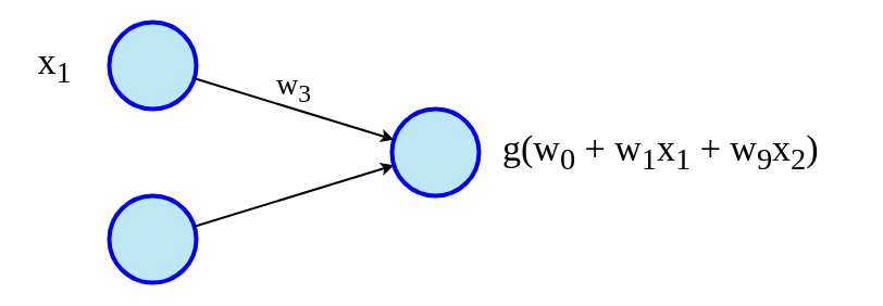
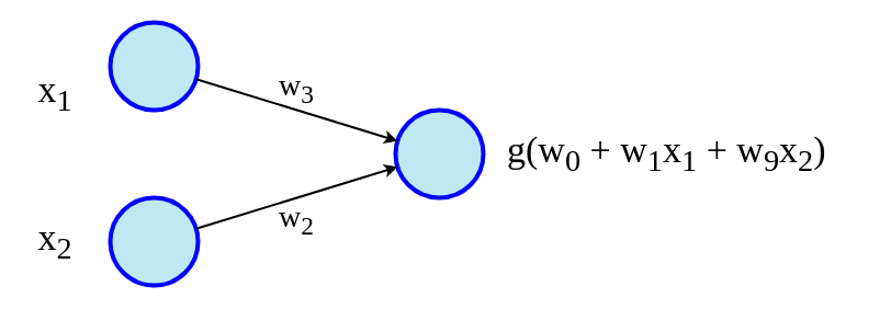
  <mxCell id="0" />
  <mxCell id="1" parent="0" />
  <mxCell id="2" value="" style="ellipse;whiteSpace=wrap;html=1;aspect=fixed;fillColor=#BDE9F4;strokeColor=#0000FF;strokeWidth=4;" vertex="1" parent="1"><mxGeometry x="100" y="20" width="80" height="80" as="geometry" /></mxCell>
- <mxCell id="3" value="&lt;font style=&quot;font-size: 34px&quot; face=&quot;Times New Roman&quot;&gt;x&lt;sub&gt;1&lt;/sub&gt;&lt;/font&gt;" style="text;html=1;strokeColor=none;fillColor=none;align=center;verticalAlign=middle;whiteSpace=wrap;rounded=0;fontColor=default;" vertex="1" parent="1"><mxGeometry x="20" y="40" width="60" height="40" as="geometry" /></mxCell>
+ <mxCell id="3" value="&lt;font style=&quot;font-size: 34px&quot; face=&quot;Times New Roman&quot;&gt;x&lt;sub&gt;1&lt;/sub&gt;&lt;/font&gt;" style="text;html=1;strokeColor=none;fillColor=none;align=center;verticalAlign=middle;whiteSpace=wrap;rounded=0;fontColor=default;" vertex="1" parent="1"><mxGeometry x="20" y="65" width="60" height="40" as="geometry" /></mxCell>
  <mxCell id="4" value="" style="ellipse;whiteSpace=wrap;html=1;aspect=fixed;fillColor=#BDE9F4;strokeColor=#0000FF;strokeWidth=4;" vertex="1" parent="1"><mxGeometry x="100" y="180" width="80" height="80" as="geometry" /></mxCell>
+ <mxCell id="5" value="&lt;font style=&quot;font-size: 34px&quot; face=&quot;Times New Roman&quot;&gt;x&lt;sub&gt;2&lt;/sub&gt;&lt;/font&gt;" style="text;html=1;strokeColor=none;fillColor=none;align=center;verticalAlign=middle;whiteSpace=wrap;rounded=0;fontColor=default;" vertex="1" parent="1"><mxGeometry x="20" y="200" width="60" height="40" as="geometry" /></mxCell>
  <mxCell id="6" value="" style="ellipse;whiteSpace=wrap;html=1;aspect=fixed;fillColor=#BDE9F4;strokeColor=#0000FF;strokeWidth=4;" vertex="1" parent="1"><mxGeometry x="360" y="100" width="80" height="80" as="geometry" /></mxCell>
  <mxCell id="7" value="" style="endArrow=classic;rounded=0;strokeColor=default;strokeWidth=2;labelBackgroundColor=none;fontColor=none;noLabel=1;" edge="1" parent="1" source="2" target="6"><mxGeometry width="50" height="50" relative="1" as="geometry"><mxPoint x="180" y="60" as="sourcePoint" /><mxPoint x="360" y="140" as="targetPoint" /></mxGeometry></mxCell>
  <mxCell id="8" value="" style="endArrow=classic;rounded=0;strokeColor=default;strokeWidth=2;labelBackgroundColor=none;fontColor=none;noLabel=1;" edge="1" parent="1" source="4" target="6"><mxGeometry width="50" height="50" relative="1" as="geometry"><mxPoint x="180" y="220" as="sourcePoint" /><mxPoint x="360" y="140" as="targetPoint" /></mxGeometry></mxCell>
  <mxCell id="9" value="&lt;font style=&quot;font-size: 28px&quot; face=&quot;Times New Roman&quot;&gt;w&lt;sub&gt;3&lt;/sub&gt;&lt;/font&gt;" style="text;html=1;strokeColor=none;fillColor=none;align=center;verticalAlign=middle;whiteSpace=wrap;rounded=0;fontColor=default;" vertex="1" parent="1"><mxGeometry x="240" y="65" width="60" height="30" as="geometry" /></mxCell>
+ <mxCell id="10" value="&lt;font style=&quot;font-size: 28px&quot; face=&quot;Times New Roman&quot;&gt;w&lt;sub&gt;2&lt;/sub&gt;&lt;/font&gt;" style="text;html=1;strokeColor=none;fillColor=none;align=center;verticalAlign=middle;whiteSpace=wrap;rounded=0;fontColor=default;" vertex="1" parent="1"><mxGeometry x="240" y="185" width="60" height="30" as="geometry" /></mxCell>
  <mxCell id="11" value="&lt;font style=&quot;font-size: 34px&quot; face=&quot;Times New Roman&quot;&gt;g(w&lt;sub&gt;0&lt;/sub&gt; + w&lt;sub&gt;1&lt;/sub&gt;x&lt;sub&gt;1&lt;/sub&gt; + w&lt;sub&gt;9&lt;/sub&gt;x&lt;sub&gt;2&lt;/sub&gt;)&lt;/font&gt;" style="text;html=1;strokeColor=none;fillColor=none;align=left;verticalAlign=middle;whiteSpace=wrap;rounded=0;fontColor=default;" vertex="1" parent="1"><mxGeometry x="460" y="120" width="330" height="40" as="geometry" /></mxCell>
